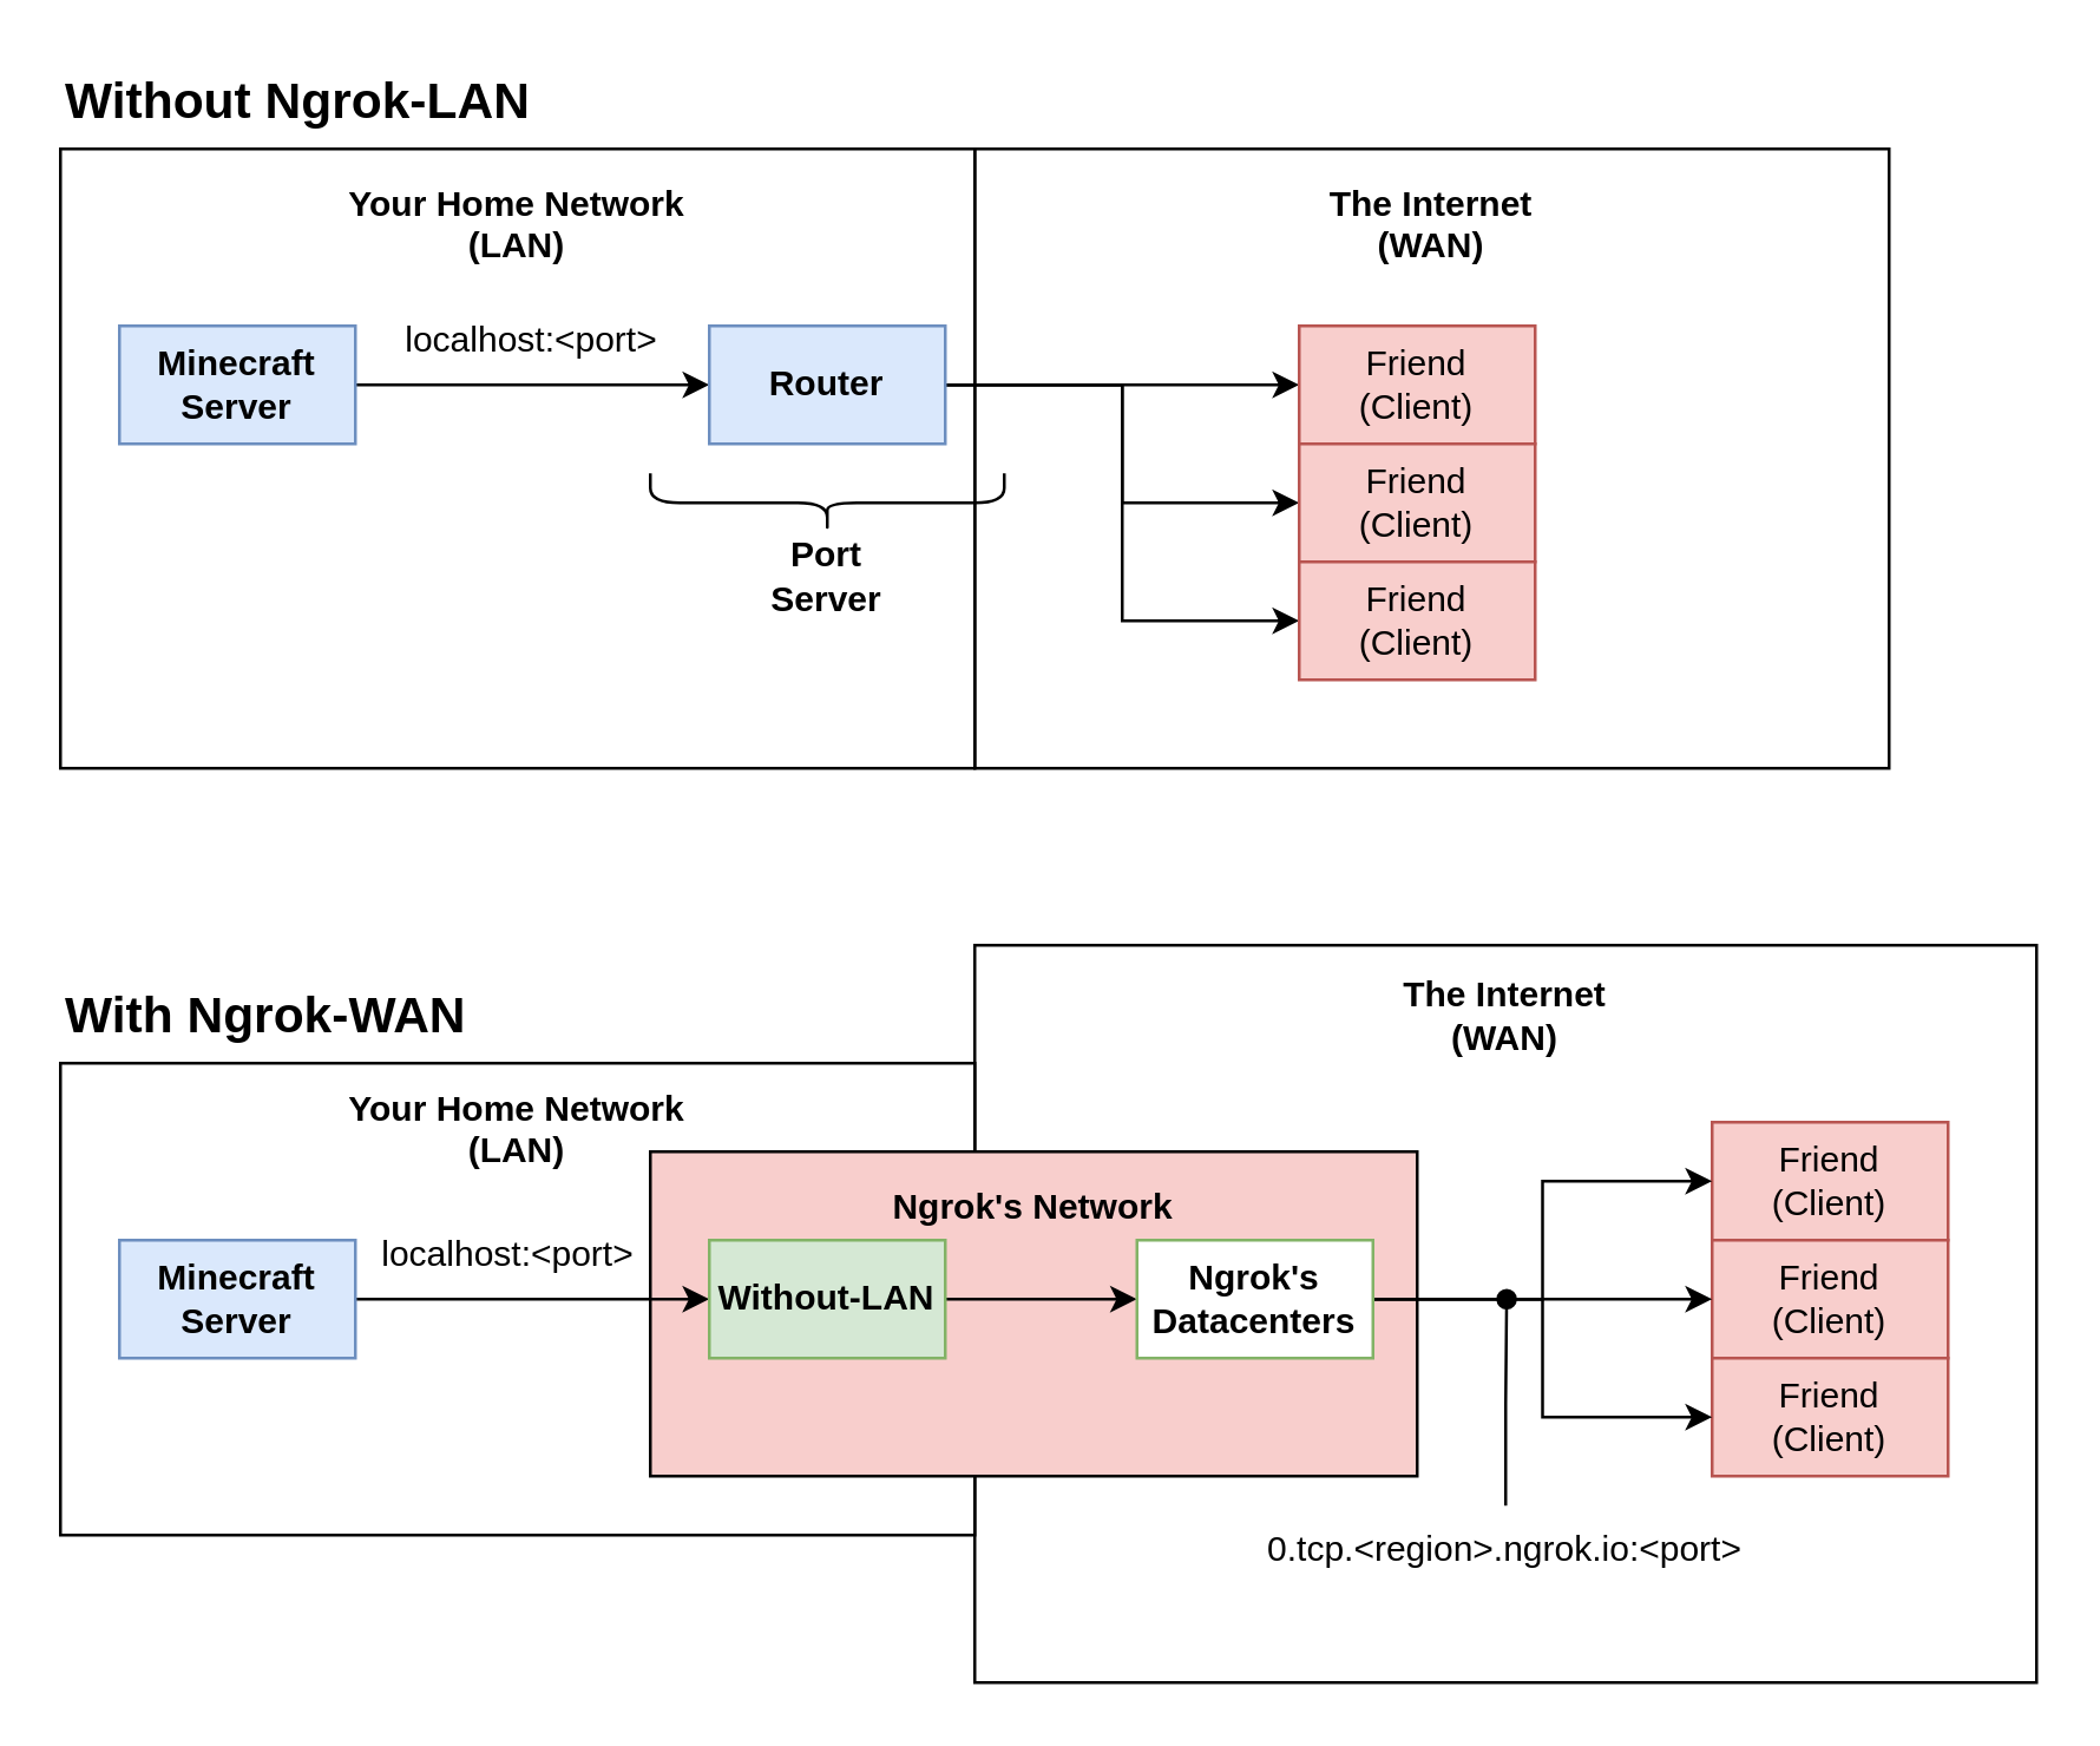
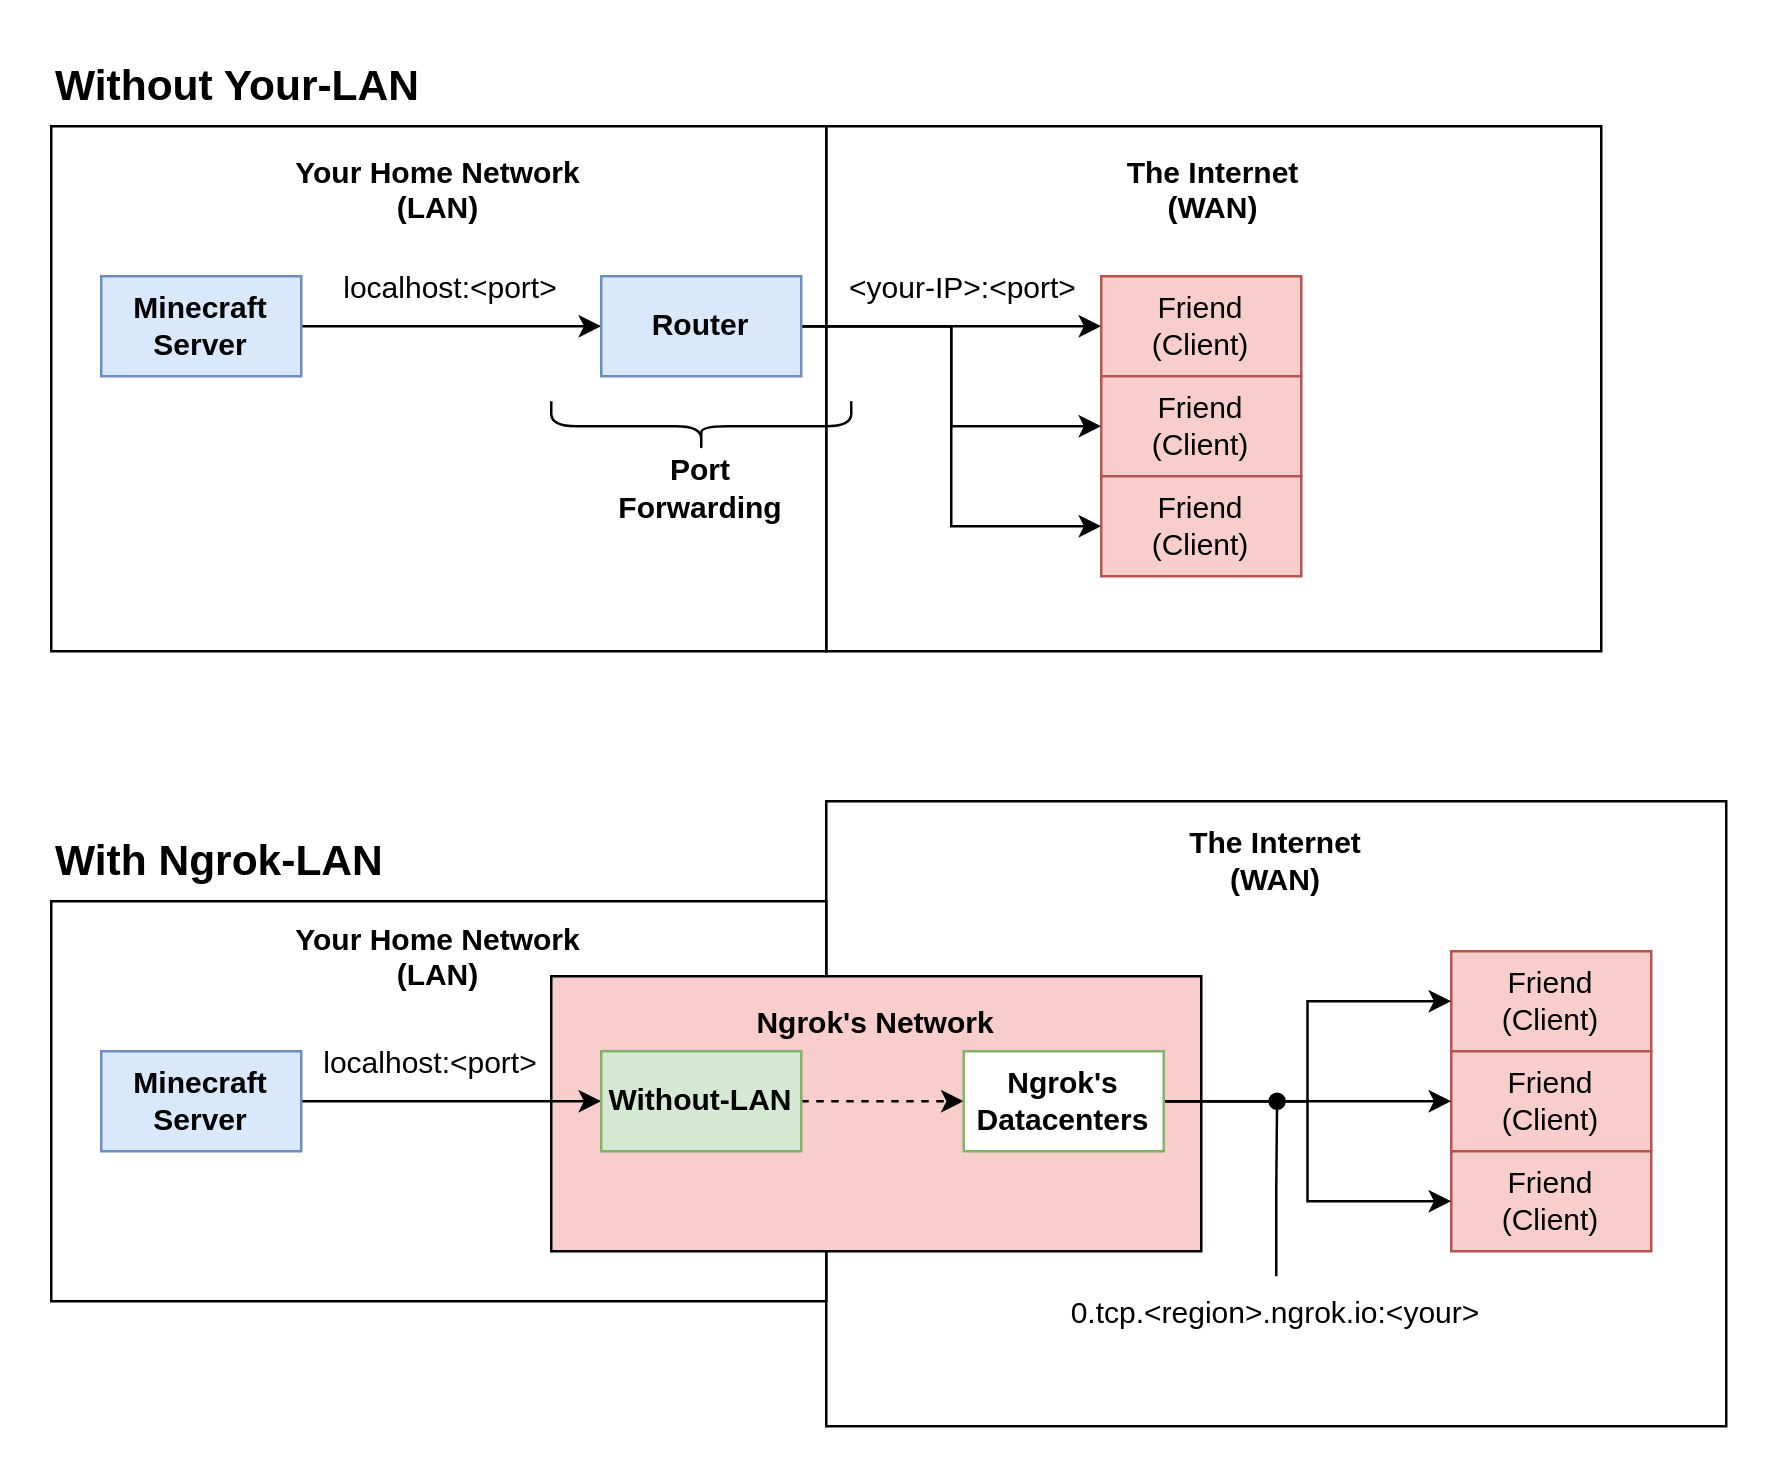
  <mxCell id="0" />
  <mxCell id="1" parent="0" />
  <mxCell id="2" value="&lt;b&gt;The Internet&lt;br&gt;(WAN)&lt;br&gt;&lt;/b&gt;&lt;br&gt;&lt;br&gt;&lt;br&gt;&lt;br&gt;&lt;br&gt;&lt;br&gt;&lt;br&gt;&lt;br&gt;&lt;br&gt;&lt;br&gt;&lt;br&gt;&lt;br&gt;&lt;br&gt;&lt;br&gt;" style="rounded=0;whiteSpace=wrap;html=1;" vertex="1" parent="1"><mxGeometry x="330" y="320" width="360" height="250" as="geometry" /></mxCell>
  <mxCell id="3" value="&lt;b&gt;Your Home Network&lt;br&gt;(LAN)&lt;br&gt;&lt;/b&gt;&lt;br&gt;&lt;br&gt;&lt;br&gt;&lt;br&gt;&lt;br&gt;&lt;br&gt;&lt;br&gt;&lt;br&gt;" style="rounded=0;whiteSpace=wrap;html=1;" vertex="1" parent="1"><mxGeometry x="20" y="360" width="310" height="160" as="geometry" /></mxCell>
  <mxCell id="4" value="&lt;b&gt;Ngrok's Network&lt;br&gt;&lt;br&gt;&lt;br&gt;&lt;br&gt;&lt;/b&gt;&lt;br&gt;&lt;br&gt;" style="rounded=0;whiteSpace=wrap;html=1;fillColor=#f8cecc;" vertex="1" parent="1"><mxGeometry x="220" y="390" width="260" height="110" as="geometry" /></mxCell>
  <mxCell id="5" value="&lt;b&gt;The Internet&lt;br&gt;(WAN)&lt;br&gt;&lt;/b&gt;&lt;br&gt;&lt;br&gt;&lt;br&gt;&lt;br&gt;&lt;br&gt;&lt;br&gt;&lt;br&gt;&lt;br&gt;&lt;br&gt;&lt;br&gt;&lt;br&gt;" style="rounded=0;whiteSpace=wrap;html=1;" vertex="1" parent="1"><mxGeometry x="330" y="50" width="310" height="210" as="geometry" /></mxCell>
  <mxCell id="6" value="&lt;b&gt;Your Home Network&lt;br&gt;(LAN)&lt;br&gt;&lt;/b&gt;&lt;br&gt;&lt;br&gt;&lt;br&gt;&lt;br&gt;&lt;br&gt;&lt;br&gt;&lt;br&gt;&lt;br&gt;&lt;br&gt;&lt;br&gt;&lt;br&gt;" style="rounded=0;whiteSpace=wrap;html=1;" vertex="1" parent="1"><mxGeometry x="20" y="50" width="310" height="210" as="geometry" /></mxCell>
  <mxCell id="7" style="edgeStyle=orthogonalEdgeStyle;rounded=0;orthogonalLoop=1;jettySize=auto;html=1;exitX=1;exitY=0.5;exitDx=0;exitDy=0;entryX=0;entryY=0.5;entryDx=0;entryDy=0;" edge="1" parent="1" source="8" target="12"><mxGeometry relative="1" as="geometry" /></mxCell>
  <mxCell id="8" value="Minecraft Server" style="rounded=0;whiteSpace=wrap;html=1;fillColor=#dae8fc;strokeColor=#6c8ebf;fontStyle=1" vertex="1" parent="1"><mxGeometry x="40" y="110" width="80" height="40" as="geometry" /></mxCell>
  <mxCell id="9" style="edgeStyle=orthogonalEdgeStyle;rounded=0;orthogonalLoop=1;jettySize=auto;html=1;exitX=1;exitY=0.5;exitDx=0;exitDy=0;" edge="1" parent="1" source="12" target="13"><mxGeometry relative="1" as="geometry" /></mxCell>
  <mxCell id="10" style="edgeStyle=orthogonalEdgeStyle;rounded=0;orthogonalLoop=1;jettySize=auto;html=1;exitX=1;exitY=0.5;exitDx=0;exitDy=0;entryX=0;entryY=0.5;entryDx=0;entryDy=0;" edge="1" parent="1" source="12" target="16"><mxGeometry relative="1" as="geometry" /></mxCell>
  <mxCell id="11" style="edgeStyle=orthogonalEdgeStyle;rounded=0;orthogonalLoop=1;jettySize=auto;html=1;exitX=1;exitY=0.5;exitDx=0;exitDy=0;entryX=0;entryY=0.5;entryDx=0;entryDy=0;" edge="1" parent="1" source="12" target="17"><mxGeometry relative="1" as="geometry" /></mxCell>
  <mxCell id="12" value="Router" style="rounded=0;whiteSpace=wrap;html=1;fillColor=#dae8fc;strokeColor=#6c8ebf;fontStyle=1" vertex="1" parent="1"><mxGeometry x="240" y="110" width="80" height="40" as="geometry" /></mxCell>
  <mxCell id="13" value="Friend&lt;br&gt;(Client)" style="rounded=0;whiteSpace=wrap;html=1;fillColor=#f8cecc;strokeColor=#b85450;" vertex="1" parent="1"><mxGeometry x="440" y="110" width="80" height="40" as="geometry" /></mxCell>
  <mxCell id="14" value="localhost:&amp;lt;port&amp;gt;" style="text;html=1;strokeColor=none;fillColor=none;align=center;verticalAlign=middle;whiteSpace=wrap;rounded=0;" vertex="1" parent="1"><mxGeometry x="130" y="100" width="100" height="30" as="geometry" /></mxCell>
+ <mxCell id="15" value="&amp;lt;your-IP&amp;gt;:&amp;lt;port&amp;gt;" style="text;html=1;strokeColor=none;fillColor=none;align=center;verticalAlign=middle;whiteSpace=wrap;rounded=0;" vertex="1" parent="1"><mxGeometry x="335" y="100" width="100" height="30" as="geometry" /></mxCell>
  <mxCell id="16" value="Friend&lt;br&gt;(Client)" style="rounded=0;whiteSpace=wrap;html=1;fillColor=#f8cecc;strokeColor=#b85450;" vertex="1" parent="1"><mxGeometry x="440" y="150" width="80" height="40" as="geometry" /></mxCell>
  <mxCell id="17" value="Friend&lt;br&gt;(Client)" style="rounded=0;whiteSpace=wrap;html=1;fillColor=#f8cecc;strokeColor=#b85450;" vertex="1" parent="1"><mxGeometry x="440" y="190" width="80" height="40" as="geometry" /></mxCell>
  <mxCell id="18" value="" style="group;fontStyle=1" vertex="1" connectable="0" parent="1"><mxGeometry x="220" y="160" width="120" height="50" as="geometry" /></mxCell>
  <mxCell id="19" value="" style="shape=curlyBracket;whiteSpace=wrap;html=1;rounded=1;rotation=-90;" vertex="1" parent="18"><mxGeometry x="50" y="-50" width="20" height="120" as="geometry" /></mxCell>
- <mxCell id="20" value="&lt;b&gt;Port Server&lt;/b&gt;" style="text;html=1;strokeColor=none;fillColor=none;align=center;verticalAlign=middle;whiteSpace=wrap;rounded=0;" vertex="1" parent="18"><mxGeometry x="30" y="20" width="60" height="30" as="geometry" /></mxCell>
+ <mxCell id="20" value="&lt;b&gt;Port Forwarding&lt;/b&gt;" style="text;html=1;strokeColor=none;fillColor=none;align=center;verticalAlign=middle;whiteSpace=wrap;rounded=0;" vertex="1" parent="18"><mxGeometry x="30" y="20" width="60" height="30" as="geometry" /></mxCell>
  <mxCell id="21" style="edgeStyle=orthogonalEdgeStyle;rounded=0;orthogonalLoop=1;jettySize=auto;html=1;exitX=1;exitY=0.5;exitDx=0;exitDy=0;entryX=0;entryY=0.5;entryDx=0;entryDy=0;" edge="1" parent="1" source="22" target="24"><mxGeometry relative="1" as="geometry" /></mxCell>
  <mxCell id="22" value="Minecraft Server" style="rounded=0;whiteSpace=wrap;html=1;fillColor=#dae8fc;strokeColor=#6c8ebf;fontStyle=1" vertex="1" parent="1"><mxGeometry x="40" y="420" width="80" height="40" as="geometry" /></mxCell>
- <mxCell id="23" style="edgeStyle=orthogonalEdgeStyle;rounded=0;orthogonalLoop=1;jettySize=auto;html=1;exitX=1;exitY=0.5;exitDx=0;exitDy=0;entryX=0;entryY=0.5;entryDx=0;entryDy=0;" edge="1" parent="1" source="24" target="34"><mxGeometry relative="1" as="geometry" /></mxCell>
+ <mxCell id="23" style="edgeStyle=orthogonalEdgeStyle;rounded=0;orthogonalLoop=1;jettySize=auto;html=1;exitX=1;exitY=0.5;exitDx=0;exitDy=0;entryX=0;entryY=0.5;entryDx=0;entryDy=0;dashed=1;" edge="1" parent="1" source="24" target="34"><mxGeometry relative="1" as="geometry" /></mxCell>
  <mxCell id="24" value="Without-LAN" style="rounded=0;whiteSpace=wrap;html=1;fillColor=#d5e8d4;strokeColor=#82b366;fontStyle=1" vertex="1" parent="1"><mxGeometry x="240" y="420" width="80" height="40" as="geometry" /></mxCell>
  <mxCell id="25" value="Friend&lt;br&gt;(Client)" style="rounded=0;whiteSpace=wrap;html=1;fillColor=#f8cecc;strokeColor=#b85450;" vertex="1" parent="1"><mxGeometry x="580" y="380" width="80" height="40" as="geometry" /></mxCell>
  <mxCell id="26" value="localhost:&amp;lt;port&amp;gt;" style="text;html=1;strokeColor=none;fillColor=none;align=center;verticalAlign=middle;whiteSpace=wrap;rounded=0;" vertex="1" parent="1"><mxGeometry x="122" y="410" width="100" height="30" as="geometry" /></mxCell>
  <mxCell id="27" style="edgeStyle=orthogonalEdgeStyle;rounded=0;orthogonalLoop=1;jettySize=auto;html=1;exitX=0.5;exitY=0;exitDx=0;exitDy=0;endArrow=oval;endFill=1;" edge="1" parent="1" source="28"><mxGeometry relative="1" as="geometry"><mxPoint x="510.333" y="440" as="targetPoint" /></mxGeometry></mxCell>
- <mxCell id="28" value="0.tcp.&amp;lt;region&amp;gt;.ngrok.io:&amp;lt;port&amp;gt;" style="text;html=1;strokeColor=none;fillColor=none;align=center;verticalAlign=middle;whiteSpace=wrap;rounded=0;" vertex="1" parent="1"><mxGeometry x="420" y="510" width="180" height="30" as="geometry" /></mxCell>
+ <mxCell id="28" value="0.tcp.&amp;lt;region&amp;gt;.ngrok.io:&amp;lt;your&amp;gt;" style="text;html=1;strokeColor=none;fillColor=none;align=center;verticalAlign=middle;whiteSpace=wrap;rounded=0;" vertex="1" parent="1"><mxGeometry x="420" y="510" width="180" height="30" as="geometry" /></mxCell>
  <mxCell id="29" value="Friend&lt;br&gt;(Client)" style="rounded=0;whiteSpace=wrap;html=1;fillColor=#f8cecc;strokeColor=#b85450;" vertex="1" parent="1"><mxGeometry x="580" y="420" width="80" height="40" as="geometry" /></mxCell>
  <mxCell id="30" value="Friend&lt;br&gt;(Client)" style="rounded=0;whiteSpace=wrap;html=1;fillColor=#f8cecc;strokeColor=#b85450;" vertex="1" parent="1"><mxGeometry x="580" y="460" width="80" height="40" as="geometry" /></mxCell>
  <mxCell id="31" style="edgeStyle=orthogonalEdgeStyle;rounded=0;orthogonalLoop=1;jettySize=auto;html=1;exitX=1;exitY=0.5;exitDx=0;exitDy=0;entryX=0;entryY=0.5;entryDx=0;entryDy=0;" edge="1" parent="1" source="34" target="29"><mxGeometry relative="1" as="geometry" /></mxCell>
  <mxCell id="32" style="edgeStyle=orthogonalEdgeStyle;rounded=0;orthogonalLoop=1;jettySize=auto;html=1;exitX=1;exitY=0.5;exitDx=0;exitDy=0;entryX=0;entryY=0.5;entryDx=0;entryDy=0;" edge="1" parent="1" source="34" target="25"><mxGeometry relative="1" as="geometry" /></mxCell>
  <mxCell id="33" style="edgeStyle=orthogonalEdgeStyle;rounded=0;orthogonalLoop=1;jettySize=auto;html=1;exitX=1;exitY=0.5;exitDx=0;exitDy=0;entryX=0;entryY=0.5;entryDx=0;entryDy=0;" edge="1" parent="1" source="34" target="30"><mxGeometry relative="1" as="geometry" /></mxCell>
  <mxCell id="34" value="Ngrok's Datacenters" style="rounded=0;whiteSpace=wrap;html=1;fillColor=#ffffff;strokeColor=#82b366;fontStyle=1;" vertex="1" parent="1"><mxGeometry x="385" y="420" width="80" height="40" as="geometry" /></mxCell>
- <mxCell id="35" value="&lt;font style=&quot;font-size: 17px;&quot;&gt;&lt;b style=&quot;font-size: 17px;&quot;&gt;Without Ngrok-LAN&lt;/b&gt;&lt;/font&gt;" style="text;html=1;strokeColor=none;fillColor=none;align=left;verticalAlign=middle;whiteSpace=wrap;rounded=0;fontSize=17;" vertex="1" parent="1"><mxGeometry x="20" y="20" width="170" height="30" as="geometry" /></mxCell>
- <mxCell id="36" value="&lt;font style=&quot;font-size: 17px;&quot;&gt;&lt;b style=&quot;font-size: 17px;&quot;&gt;With Ngrok-WAN&lt;/b&gt;&lt;/font&gt;" style="text;html=1;strokeColor=none;fillColor=none;align=left;verticalAlign=middle;whiteSpace=wrap;rounded=0;fontSize=17;" vertex="1" parent="1"><mxGeometry x="20" y="330" width="170" height="30" as="geometry" /></mxCell>
+ <mxCell id="35" value="&lt;font style=&quot;font-size: 17px;&quot;&gt;&lt;b style=&quot;font-size: 17px;&quot;&gt;Without Your-LAN&lt;/b&gt;&lt;/font&gt;" style="text;html=1;strokeColor=none;fillColor=none;align=left;verticalAlign=middle;whiteSpace=wrap;rounded=0;fontSize=17;" vertex="1" parent="1"><mxGeometry x="20" y="20" width="170" height="30" as="geometry" /></mxCell>
+ <mxCell id="36" value="&lt;font style=&quot;font-size: 17px;&quot;&gt;&lt;b style=&quot;font-size: 17px;&quot;&gt;With Ngrok-LAN&lt;/b&gt;&lt;/font&gt;" style="text;html=1;strokeColor=none;fillColor=none;align=left;verticalAlign=middle;whiteSpace=wrap;rounded=0;fontSize=17;" vertex="1" parent="1"><mxGeometry x="20" y="330" width="170" height="30" as="geometry" /></mxCell>
